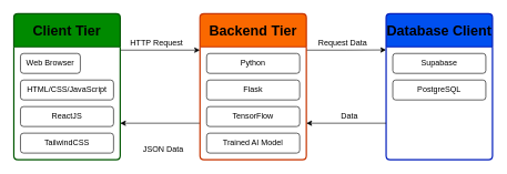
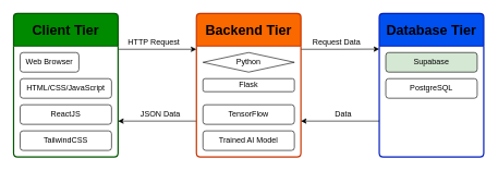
  <mxCell id="0" />
  <mxCell id="1" parent="0" />
  <mxCell id="2" style="edgeStyle=orthogonalEdgeStyle;rounded=0;orthogonalLoop=1;jettySize=auto;html=1;exitX=1;exitY=0.25;exitDx=0;exitDy=0;entryX=0;entryY=0.25;entryDx=0;entryDy=0;" parent="1" source="3" target="10" edge="1"><mxGeometry relative="1" as="geometry" /></mxCell>
  <mxCell id="3" value="&lt;h2&gt;&lt;font color=&quot;#030303&quot;&gt;Client Tier&lt;/font&gt;&lt;/h2&gt;" style="swimlane;childLayout=stackLayout;horizontal=1;startSize=50;horizontalStack=0;rounded=1;fontSize=14;fontStyle=0;strokeWidth=2;resizeParent=0;resizeLast=1;shadow=0;dashed=0;align=center;arcSize=4;whiteSpace=wrap;html=1;fillColor=#008a00;strokeColor=#005700;movable=1;resizable=1;rotatable=1;deletable=1;editable=1;locked=0;connectable=1;fontColor=#ffffff;" parent="1" vertex="1"><mxGeometry x="20" y="20" width="160" height="220" as="geometry" /></mxCell>
  <mxCell id="4" value="HTML/CSS/JavaScript" style="rounded=1;whiteSpace=wrap;html=1;" parent="1" vertex="1"><mxGeometry x="30" y="120" width="140" height="30" as="geometry" /></mxCell>
  <mxCell id="5" value="ReactJS" style="rounded=1;whiteSpace=wrap;html=1;" parent="1" vertex="1"><mxGeometry x="30" y="160" width="140" height="30" as="geometry" /></mxCell>
  <mxCell id="6" value="TailwindCSS" style="rounded=1;whiteSpace=wrap;html=1;" parent="1" vertex="1"><mxGeometry x="30" y="200" width="140" height="30" as="geometry" /></mxCell>
  <mxCell id="7" value="Web Browser" style="rounded=1;whiteSpace=wrap;html=1;" parent="1" vertex="1"><mxGeometry x="30" y="80" width="90" height="30" as="geometry" /></mxCell>
  <mxCell id="8" style="edgeStyle=orthogonalEdgeStyle;rounded=0;orthogonalLoop=1;jettySize=auto;html=1;exitX=0;exitY=0.75;exitDx=0;exitDy=0;entryX=1;entryY=0.75;entryDx=0;entryDy=0;" parent="1" source="10" target="3" edge="1"><mxGeometry relative="1" as="geometry" /></mxCell>
  <mxCell id="9" style="edgeStyle=orthogonalEdgeStyle;rounded=0;orthogonalLoop=1;jettySize=auto;html=1;exitX=1;exitY=0.25;exitDx=0;exitDy=0;" parent="1" source="10" edge="1"><mxGeometry relative="1" as="geometry"><mxPoint x="580" y="74.724" as="targetPoint" /></mxGeometry></mxCell>
  <mxCell id="10" value="&lt;h2&gt;Backend Tier&lt;/h2&gt;" style="swimlane;childLayout=stackLayout;horizontal=1;startSize=50;horizontalStack=0;rounded=1;fontSize=14;fontStyle=0;strokeWidth=2;resizeParent=0;resizeLast=1;shadow=0;dashed=0;align=center;arcSize=4;whiteSpace=wrap;html=1;fillColor=#fa6800;strokeColor=#C73500;movable=1;resizable=1;rotatable=1;deletable=1;editable=1;locked=0;connectable=1;fontColor=#000000;" parent="1" vertex="1"><mxGeometry x="300" y="20" width="160" height="220" as="geometry"><mxRectangle x="320" y="160" width="170" height="70" as="alternateBounds" /></mxGeometry></mxCell>
- <mxCell id="11" value="Flask" style="rounded=1;whiteSpace=wrap;html=1;" parent="1" vertex="1"><mxGeometry x="310" y="120" width="140" height="30" as="geometry" /></mxCell>
+ <mxCell id="11" value="Flask" style="rounded=1;whiteSpace=wrap;html=1;" parent="1" vertex="1"><mxGeometry x="310" y="120" width="140" height="20" as="geometry" /></mxCell>
  <mxCell id="12" value="TensorFlow" style="rounded=1;whiteSpace=wrap;html=1;" parent="1" vertex="1"><mxGeometry x="310" y="160" width="140" height="30" as="geometry" /></mxCell>
  <mxCell id="13" value="Trained AI Model" style="rounded=1;whiteSpace=wrap;html=1;" parent="1" vertex="1"><mxGeometry x="310" y="200" width="140" height="30" as="geometry" /></mxCell>
- <mxCell id="14" value="Python" style="rounded=1;whiteSpace=wrap;html=1;" parent="1" vertex="1"><mxGeometry x="310" y="80" width="140" height="30" as="geometry" /></mxCell>
- <mxCell id="15" value="&lt;h2&gt;&lt;font color=&quot;#000000&quot;&gt;Database Client&lt;/font&gt;&lt;/h2&gt;" style="swimlane;childLayout=stackLayout;horizontal=1;startSize=50;horizontalStack=0;rounded=1;fontSize=14;fontStyle=0;strokeWidth=2;resizeParent=0;resizeLast=1;shadow=0;dashed=0;align=center;arcSize=4;whiteSpace=wrap;html=1;fillColor=#0050ef;strokeColor=#001DBC;movable=1;resizable=1;rotatable=1;deletable=1;editable=1;locked=0;connectable=1;fontColor=#ffffff;" parent="1" vertex="1"><mxGeometry x="580" y="20" width="160" height="220" as="geometry" /></mxCell>
- <mxCell id="16" value="Supabase" style="rounded=1;whiteSpace=wrap;html=1;" parent="1" vertex="1"><mxGeometry x="590" y="80" width="140" height="30" as="geometry" /></mxCell>
+ <mxCell id="14" value="Python" style="rhombus;whiteSpace=wrap;html=1;" parent="1" vertex="1"><mxGeometry x="310" y="80" width="140" height="30" as="geometry" /></mxCell>
+ <mxCell id="15" value="&lt;h2&gt;&lt;font color=&quot;#000000&quot;&gt;Database Tier&lt;/font&gt;&lt;/h2&gt;" style="swimlane;childLayout=stackLayout;horizontal=1;startSize=50;horizontalStack=0;rounded=1;fontSize=14;fontStyle=0;strokeWidth=2;resizeParent=0;resizeLast=1;shadow=0;dashed=0;align=center;arcSize=4;whiteSpace=wrap;html=1;fillColor=#0050ef;strokeColor=#001DBC;movable=1;resizable=1;rotatable=1;deletable=1;editable=1;locked=0;connectable=1;fontColor=#ffffff;" parent="1" vertex="1"><mxGeometry x="580" y="20" width="160" height="220" as="geometry" /></mxCell>
+ <mxCell id="16" value="Supabase" style="rounded=1;whiteSpace=wrap;html=1;fillColor=#d5e8d4;" parent="1" vertex="1"><mxGeometry x="590" y="80" width="140" height="30" as="geometry" /></mxCell>
  <mxCell id="17" value="HTTP Request" style="text;html=1;align=center;verticalAlign=middle;whiteSpace=wrap;rounded=0;" parent="1" vertex="1"><mxGeometry x="190" y="50" width="90" height="30" as="geometry" /></mxCell>
- <mxCell id="18" value="JSON Data" style="text;html=1;align=center;verticalAlign=middle;whiteSpace=wrap;rounded=0;" parent="1" vertex="1"><mxGeometry x="200" y="210" width="90" height="30" as="geometry" /></mxCell>
+ <mxCell id="18" value="JSON Data" style="text;html=1;align=center;verticalAlign=middle;whiteSpace=wrap;rounded=0;" parent="1" vertex="1"><mxGeometry x="200" y="160" width="90" height="30" as="geometry" /></mxCell>
  <mxCell id="19" value="Data" style="text;html=1;align=center;verticalAlign=middle;whiteSpace=wrap;rounded=0;" parent="1" vertex="1"><mxGeometry x="480" y="160" width="90" height="30" as="geometry" /></mxCell>
  <mxCell id="20" style="edgeStyle=orthogonalEdgeStyle;rounded=0;orthogonalLoop=1;jettySize=auto;html=1;exitX=0;exitY=0.75;exitDx=0;exitDy=0;entryX=1;entryY=0.75;entryDx=0;entryDy=0;" parent="1" edge="1"><mxGeometry relative="1" as="geometry"><mxPoint x="580" y="185" as="sourcePoint" /><mxPoint x="460" y="185" as="targetPoint" /></mxGeometry></mxCell>
  <mxCell id="21" value="Request Data" style="text;html=1;align=center;verticalAlign=middle;whiteSpace=wrap;rounded=0;" parent="1" vertex="1"><mxGeometry x="470" y="50" width="90" height="30" as="geometry" /></mxCell>
  <mxCell id="22" value="PostgreSQL" style="rounded=1;whiteSpace=wrap;html=1;" parent="1" vertex="1"><mxGeometry x="590" y="120" width="140" height="30" as="geometry" /></mxCell>
